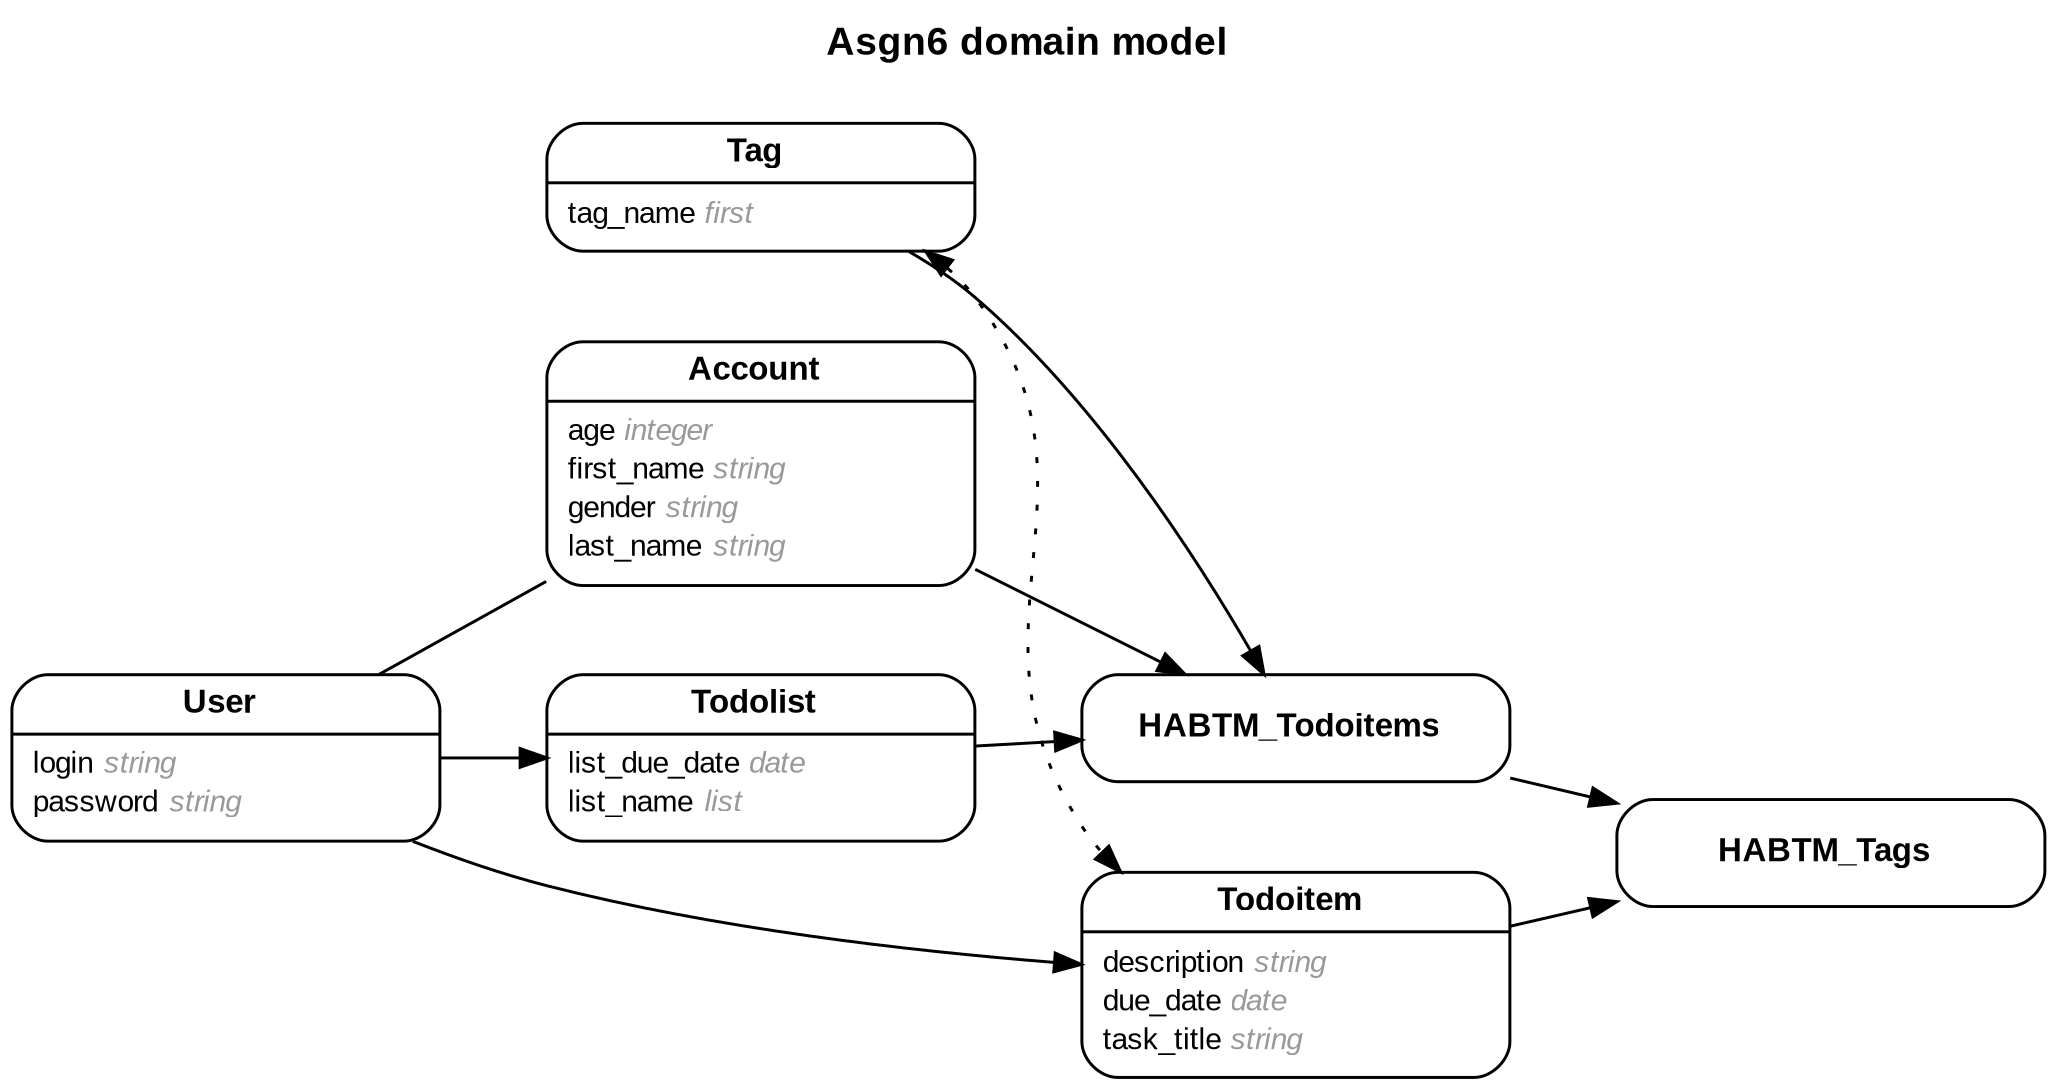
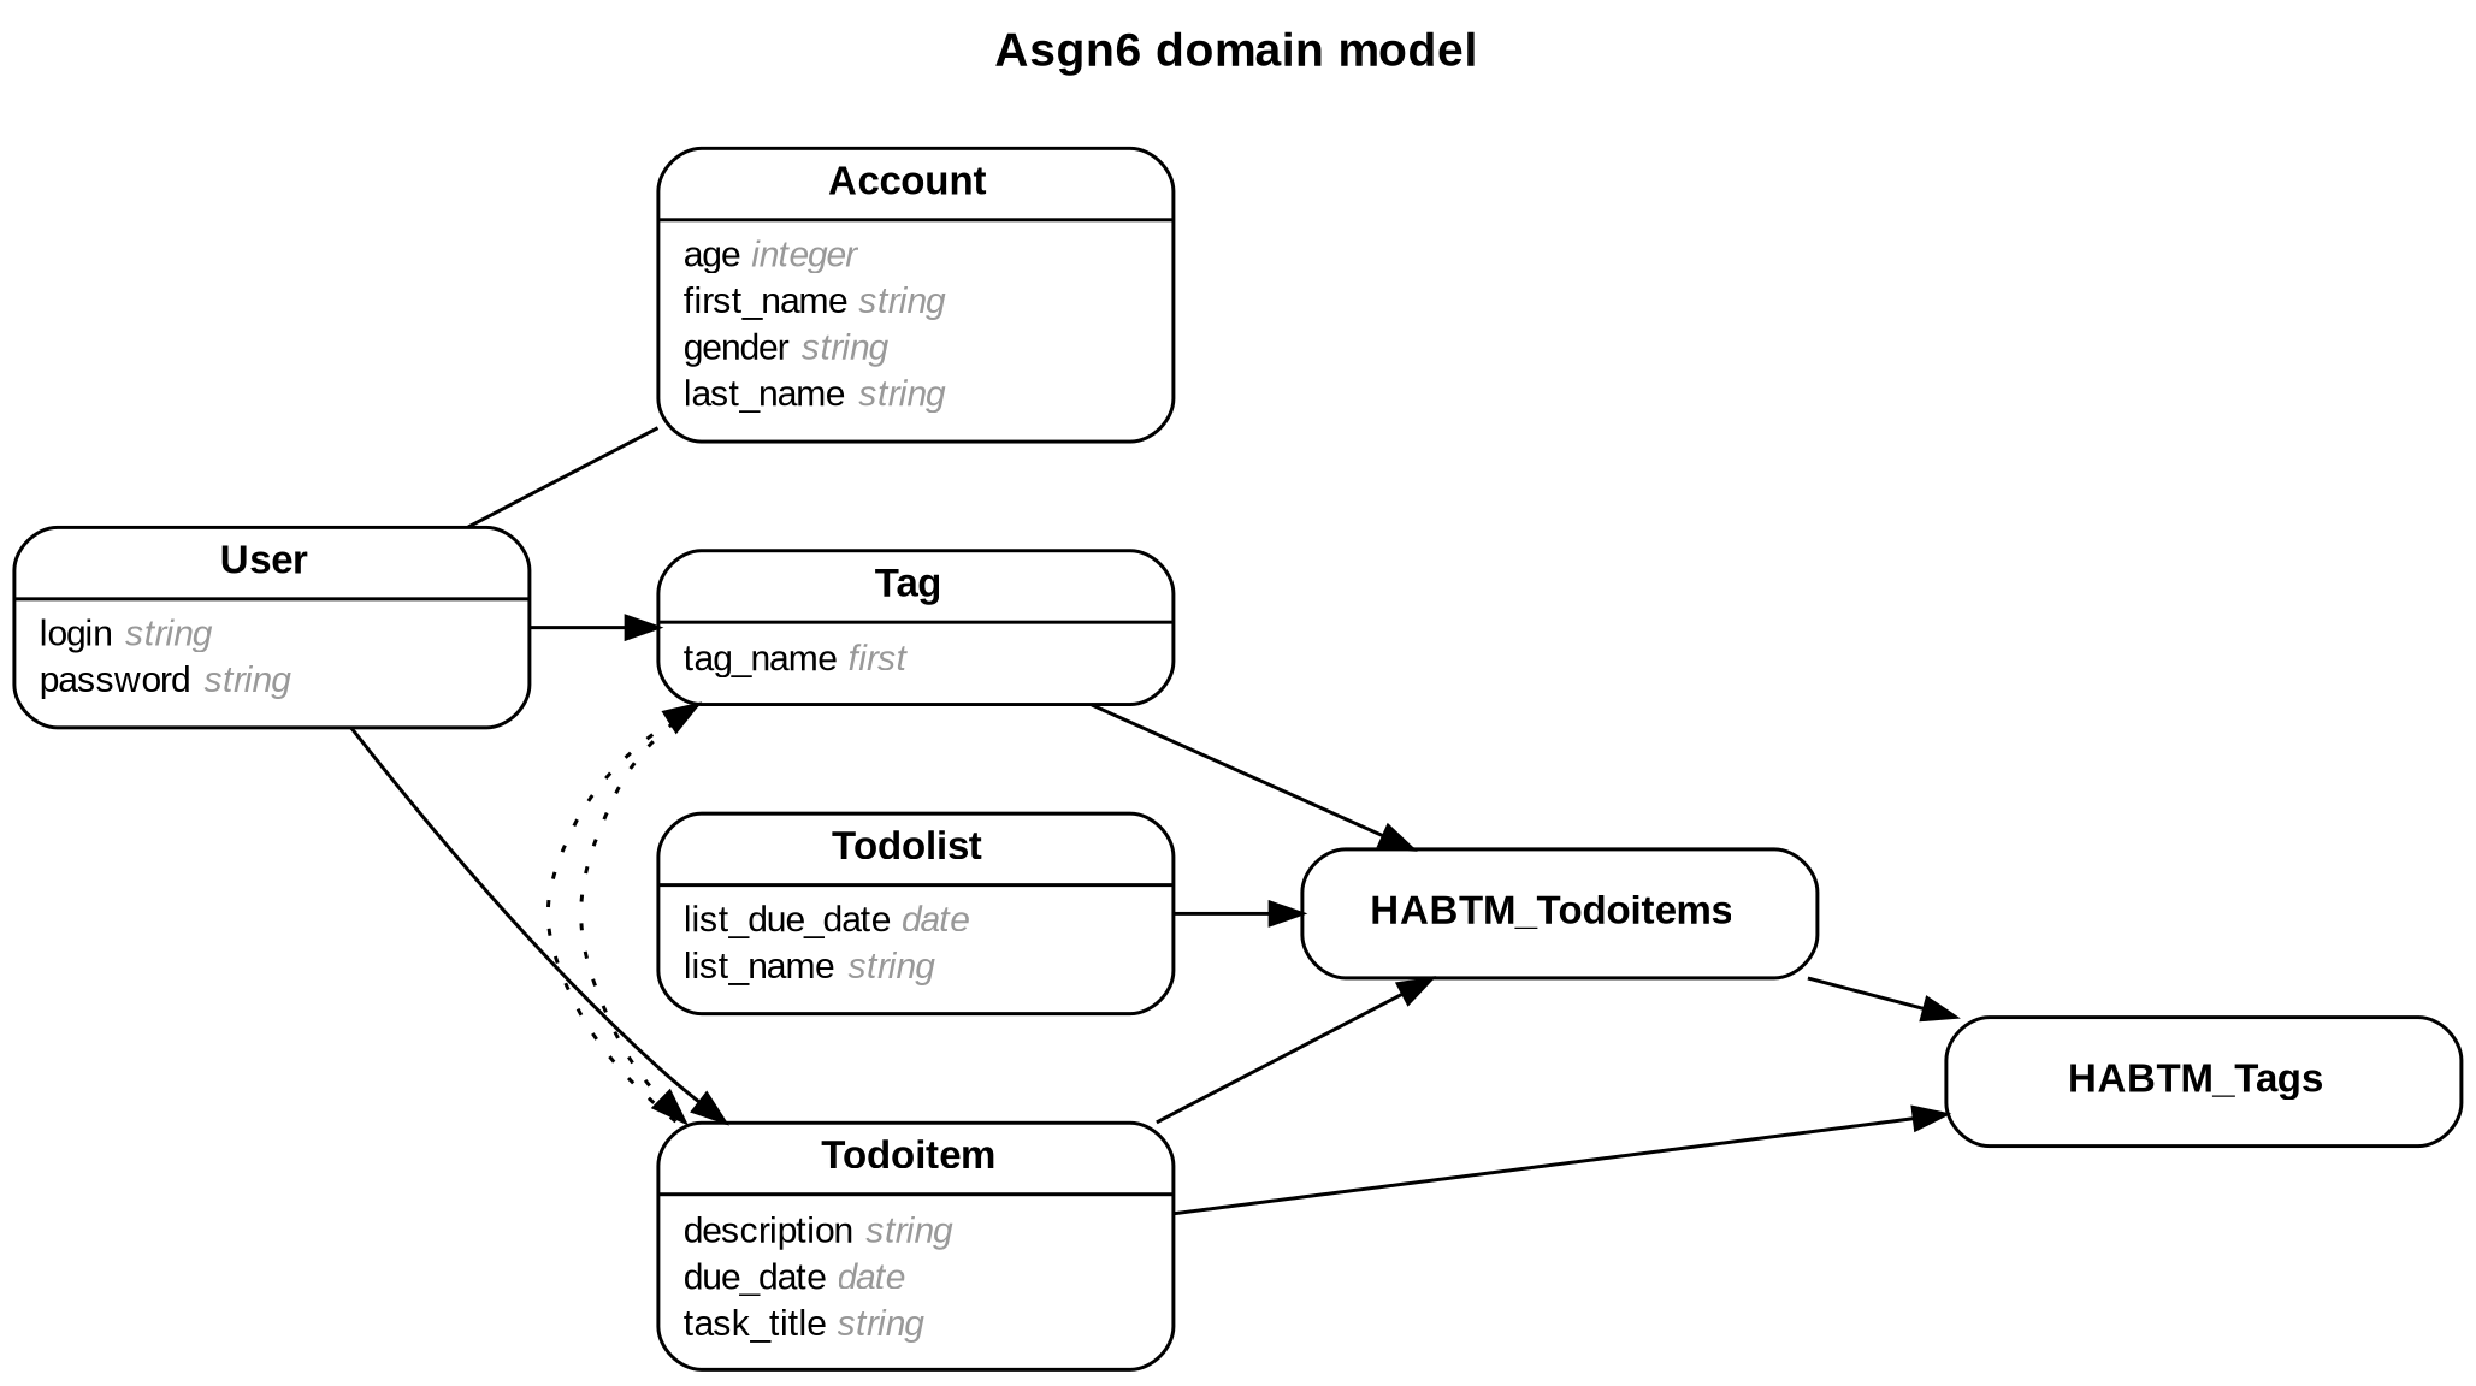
  digraph {
    concentrate=true
    fontname="Arial Bold"
    fontsize=13
    label="Asgn6 domain model\n\n"
    labelloc=t
    nodesep=0.4
    rankdir=LR
    ranksep=0.5
    node [fontname=Arial fontsize=10 margin="0.07,0.05" penwidth=1.0 shape=Mrecord]
    edge [arrowhead=normal arrowsize=0.9 arrowtail=none dir=both fontname=Arial fontsize=7 labelangle=32 labeldistance=1.8 penwidth=1.0 weight=1]
    n1 [label=<<table border="0" align="center" cellspacing="0.5" cellpadding="0" width="134">   <tr><td align="center" valign="bottom" width="130"><font face="Arial Bold" point-size="11">Account</font></td></tr> </table> | <table border="0" align="left" cellspacing="2" cellpadding="0" width="134">   <tr><td align="left" width="130" port="age">age <font face="Arial Italic" color="grey60">integer</font></td></tr>   <tr><td align="left" width="130" port="first_name">first_name <font face="Arial Italic" color="grey60">string</font></td></tr>   <tr><td align="left" width="130" port="gender">gender <font face="Arial Italic" color="grey60">string</font></td></tr>   <tr><td align="left" width="130" port="last_name">last_name <font face="Arial Italic" color="grey60">string</font></td></tr> </table> >]
    n2 [label=<<table border="0" align="center" cellspacing="0.5" cellpadding="0" width="134">   <tr><td align="center" valign="bottom" width="130"><font face="Arial Bold" point-size="11">HABTM_Tags</font></td></tr> </table> >]
    n3 [label=<<table border="0" align="center" cellspacing="0.5" cellpadding="0" width="134">   <tr><td align="center" valign="bottom" width="130"><font face="Arial Bold" point-size="11">HABTM_Todoitems</font></td></tr> </table> >]
    n4 [label=<<table border="0" align="center" cellspacing="0.5" cellpadding="0" width="134">   <tr><td align="center" valign="bottom" width="130"><font face="Arial Bold" point-size="11">Tag</font></td></tr> </table> | <table border="0" align="left" cellspacing="2" cellpadding="0" width="134">   <tr><td align="left" width="130" port="tag_name">tag_name <font face="Arial Italic" color="grey60">first</font></td></tr> </table> >]
    n5 [label=<<table border="0" align="center" cellspacing="0.5" cellpadding="0" width="134">   <tr><td align="center" valign="bottom" width="130"><font face="Arial Bold" point-size="11">Todoitem</font></td></tr> </table> | <table border="0" align="left" cellspacing="2" cellpadding="0" width="134">   <tr><td align="left" width="130" port="description">description <font face="Arial Italic" color="grey60">string</font></td></tr>   <tr><td align="left" width="130" port="due_date">due_date <font face="Arial Italic" color="grey60">date</font></td></tr>   <tr><td align="left" width="130" port="task_title">task_title <font face="Arial Italic" color="grey60">string</font></td></tr> </table> >]
-   n6 [label=<<table border="0" align="center" cellspacing="0.5" cellpadding="0" width="134">   <tr><td align="center" valign="bottom" width="130"><font face="Arial Bold" point-size="11">Todolist</font></td></tr> </table> | <table border="0" align="left" cellspacing="2" cellpadding="0" width="134">   <tr><td align="left" width="130" port="list_due_date">list_due_date <font face="Arial Italic" color="grey60">date</font></td></tr>   <tr><td align="left" width="130" port="list_name">list_name <font face="Arial Italic" color="grey60">list</font></td></tr> </table> >]
+   n6 [label=<<table border="0" align="center" cellspacing="0.5" cellpadding="0" width="134">   <tr><td align="center" valign="bottom" width="130"><font face="Arial Bold" point-size="11">Todolist</font></td></tr> </table> | <table border="0" align="left" cellspacing="2" cellpadding="0" width="134">   <tr><td align="left" width="130" port="list_due_date">list_due_date <font face="Arial Italic" color="grey60">date</font></td></tr>   <tr><td align="left" width="130" port="list_name">list_name <font face="Arial Italic" color="grey60">string</font></td></tr> </table> >]
    n7 [label=<<table border="0" align="center" cellspacing="0.5" cellpadding="0" width="134">   <tr><td align="center" valign="bottom" width="130"><font face="Arial Bold" point-size="11">User</font></td></tr> </table> | <table border="0" align="left" cellspacing="2" cellpadding="0" width="134">   <tr><td align="left" width="130" port="login">login <font face="Arial Italic" color="grey60">string</font></td></tr>   <tr><td align="left" width="130" port="password">password <font face="Arial Italic" color="grey60">string</font></td></tr> </table> >]
    n3 -> n2
    n4 -> n3
    n4 -> n3
    n4 -> n5 [constraint=false style=dotted]
    n5 -> n2
    n5 -> n2
-   n1 -> n3
+   n5 -> n3
    n5 -> n4 [constraint=false style=dotted]
    n6 -> n3 [weight=2]
    n7 -> n1 [arrowhead=none weight=2]
    n7 -> n5
    n7 -> n5 [constraint=false style=dotted]
-   n7 -> n6 [weight=2]
+   n7 -> n4 [weight=2]
  }
